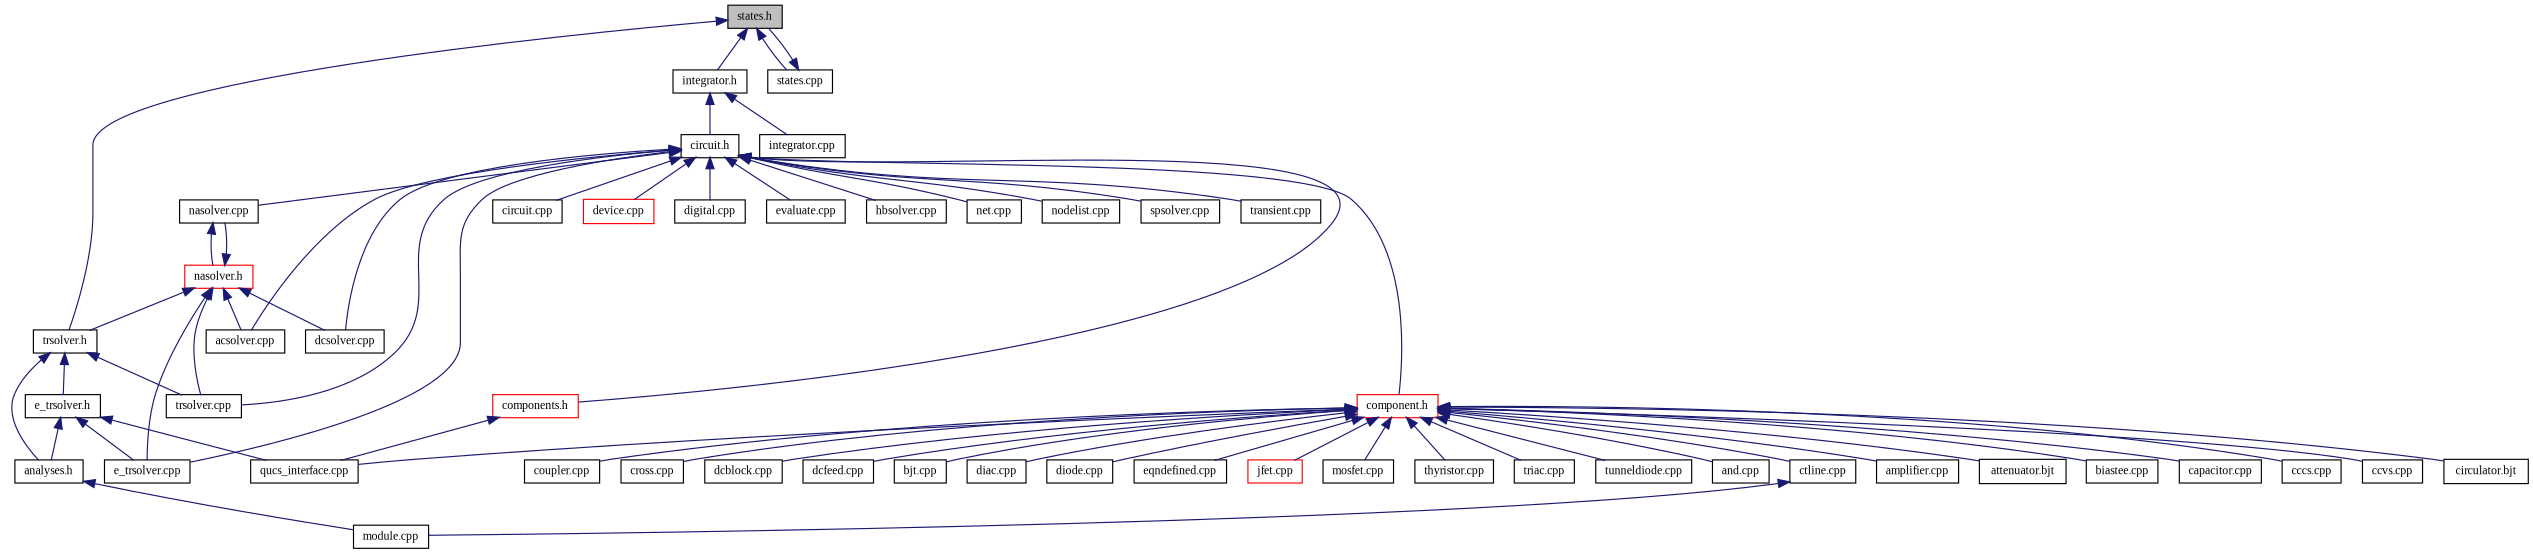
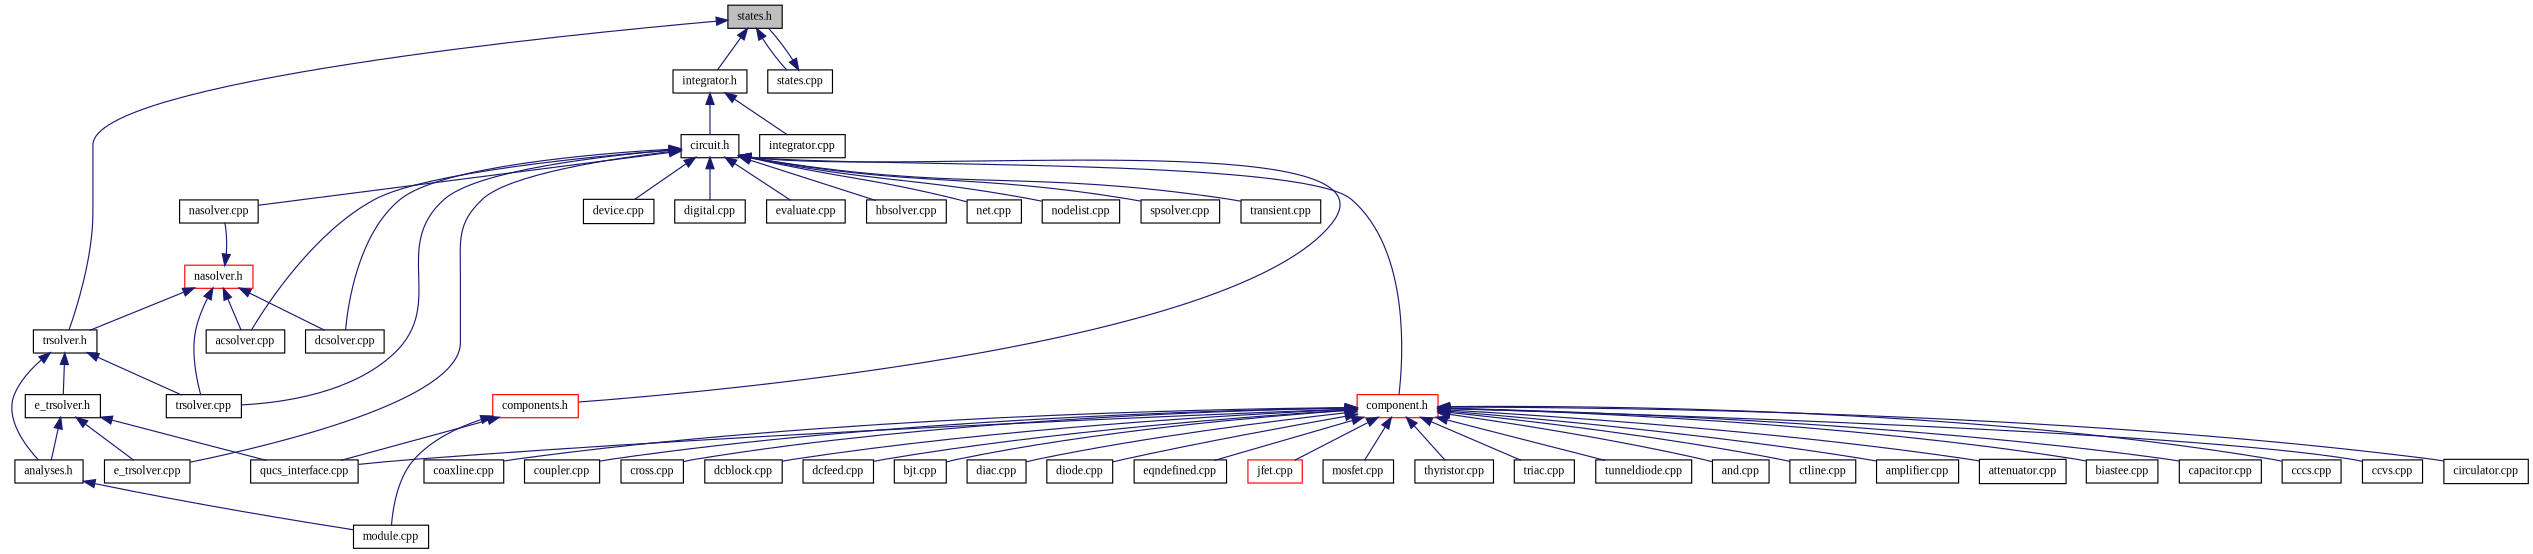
  digraph {
    fontname="Liberation Serif"
    node [color=black fillcolor=white fontname="Liberation Serif" fontsize=10 shape=record style=filled]
    edge [color=midnightblue dir=back fontname="Liberation Serif" fontsize=10 labelfontname=Helvetica labelfontsize=10 style=solid]
    n1 [fillcolor=grey75 fontcolor=black height=0.2 label="states.h" width=0.4]
    n2 [height=0.2 label="integrator.h" width=0.4]
    n3 [height=0.2 label="trsolver.h" width=0.4]
    n4 [height=0.2 label="states.cpp" width=0.4]
    n5 [height=0.2 label="circuit.h" width=0.4]
    n6 [height=0.2 label="integrator.cpp" width=0.4]
    n7 [height=0.2 label="trsolver.cpp" width=0.4]
    n8 [height=0.2 label="analyses.h" width=0.4]
    n9 [height=0.2 label="e_trsolver.h" width=0.4]
    n10 [height=0.2 label="acsolver.cpp" width=0.4]
    n11 [height=0.2 label="nasolver.cpp" width=0.4]
    n12 [height=0.2 label="e_trsolver.cpp" width=0.4]
    n13 [height=0.2 label="dcsolver.cpp" width=0.4]
-   n14 [height=0.2 label="circuit.cpp" width=0.4]
    n15 [color=red height=0.2 label="component.h" width=0.4]
    n16 [color=red height=0.2 label="components.h" width=0.4]
-   n17 [color=red height=0.2 label="device.cpp" width=0.4]
+   n17 [height=0.2 label="device.cpp" width=0.4]
    n18 [height=0.2 label="digital.cpp" width=0.4]
    n19 [height=0.2 label="evaluate.cpp" width=0.4]
    n20 [height=0.2 label="hbsolver.cpp" width=0.4]
    n21 [height=0.2 label="net.cpp" width=0.4]
    n22 [height=0.2 label="nodelist.cpp" width=0.4]
    n23 [height=0.2 label="spsolver.cpp" width=0.4]
    n24 [height=0.2 label="transient.cpp" width=0.4]
    n25 [color=red height=0.2 label="nasolver.h" width=0.4]
    n26 [height=0.2 label="qucs_interface.cpp" width=0.4]
    n27 [height=0.2 label="amplifier.cpp" width=0.4]
-   n28 [height=0.2 label="attenuator.bjt" width=0.4]
+   n28 [height=0.2 label="attenuator.cpp" width=0.4]
    n29 [height=0.2 label="biastee.cpp" width=0.4]
    n30 [height=0.2 label="capacitor.cpp" width=0.4]
    n31 [height=0.2 label="cccs.cpp" width=0.4]
    n32 [height=0.2 label="ccvs.cpp" width=0.4]
-   n33 [height=0.2 label="circulator.bjt" width=0.4]
+   n33 [height=0.2 label="circulator.cpp" width=0.4]
+   n34 [height=0.2 label="coaxline.cpp" width=0.4]
    n35 [height=0.2 label="coupler.cpp" width=0.4]
    n36 [height=0.2 label="cross.cpp" width=0.4]
    n37 [height=0.2 label="ctline.cpp" width=0.4]
    n38 [height=0.2 label="dcblock.cpp" width=0.4]
    n39 [height=0.2 label="dcfeed.cpp" width=0.4]
    n40 [height=0.2 label="bjt.cpp" width=0.4]
    n41 [height=0.2 label="diac.cpp" width=0.4]
    n42 [height=0.2 label="diode.cpp" width=0.4]
    n43 [height=0.2 label="eqndefined.cpp" width=0.4]
    n44 [color=red height=0.2 label="jfet.cpp" width=0.4]
    n45 [height=0.2 label="mosfet.cpp" width=0.4]
    n46 [height=0.2 label="thyristor.cpp" width=0.4]
    n47 [height=0.2 label="triac.cpp" width=0.4]
    n48 [height=0.2 label="tunneldiode.cpp" width=0.4]
    n49 [height=0.2 label="and.cpp" width=0.4]
    n50 [height=0.2 label="module.cpp" width=0.4]
    n1 -> n2
    n1 -> n3
    n1 -> n4
    n2 -> n5
    n2 -> n6
    n3 -> n7
    n3 -> n8
    n3 -> n9
    n4 -> n1
    n5 -> n7
    n5 -> n10
    n5 -> n11
    n5 -> n12
    n5 -> n13
-   n5 -> n14
    n5 -> n15
    n5 -> n16
    n5 -> n17
    n5 -> n18
    n5 -> n19
    n5 -> n20
    n5 -> n21
    n5 -> n22
    n5 -> n23
    n5 -> n24
    n8 -> n50
    n9 -> n8
    n9 -> n12
    n9 -> n26
-   n11 -> n25
    n15 -> n26
    n15 -> n27
    n15 -> n28
    n15 -> n29
    n15 -> n30
    n15 -> n31
    n15 -> n32
    n15 -> n33
+   n15 -> n34
    n15 -> n35
    n15 -> n36
    n15 -> n37
    n15 -> n38
    n15 -> n39
    n15 -> n40
    n15 -> n41
    n15 -> n42
    n15 -> n43
    n15 -> n44
    n15 -> n45
    n15 -> n46
    n15 -> n47
    n15 -> n48
    n15 -> n49
    n16 -> n26
-   n37 -> n50
+   n16 -> n50
    n25 -> n3
    n25 -> n7
    n25 -> n10
    n25 -> n11
-   n25 -> n12
    n25 -> n13
  }
